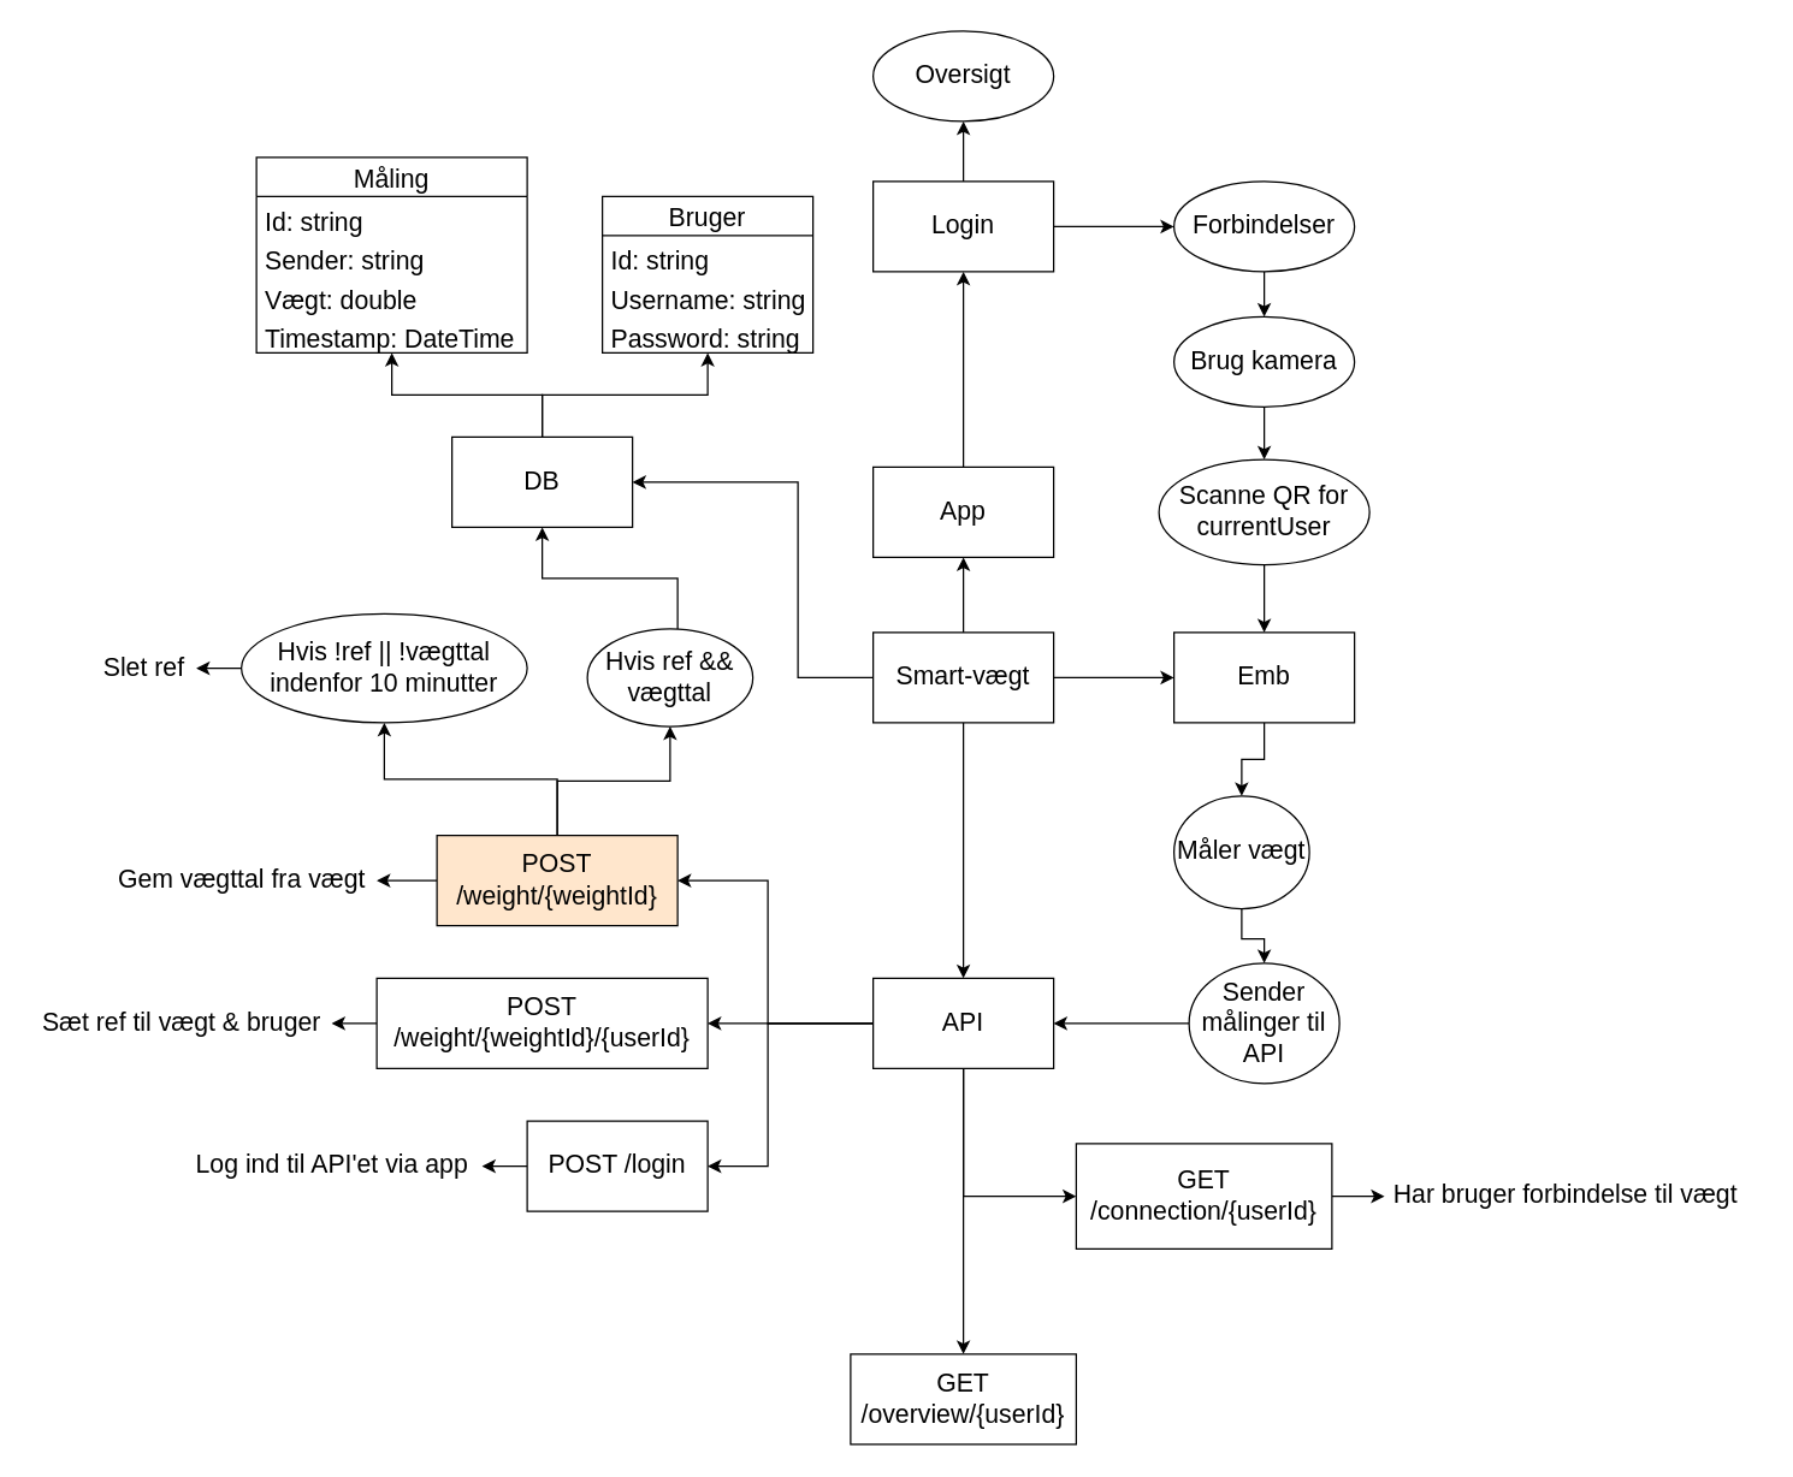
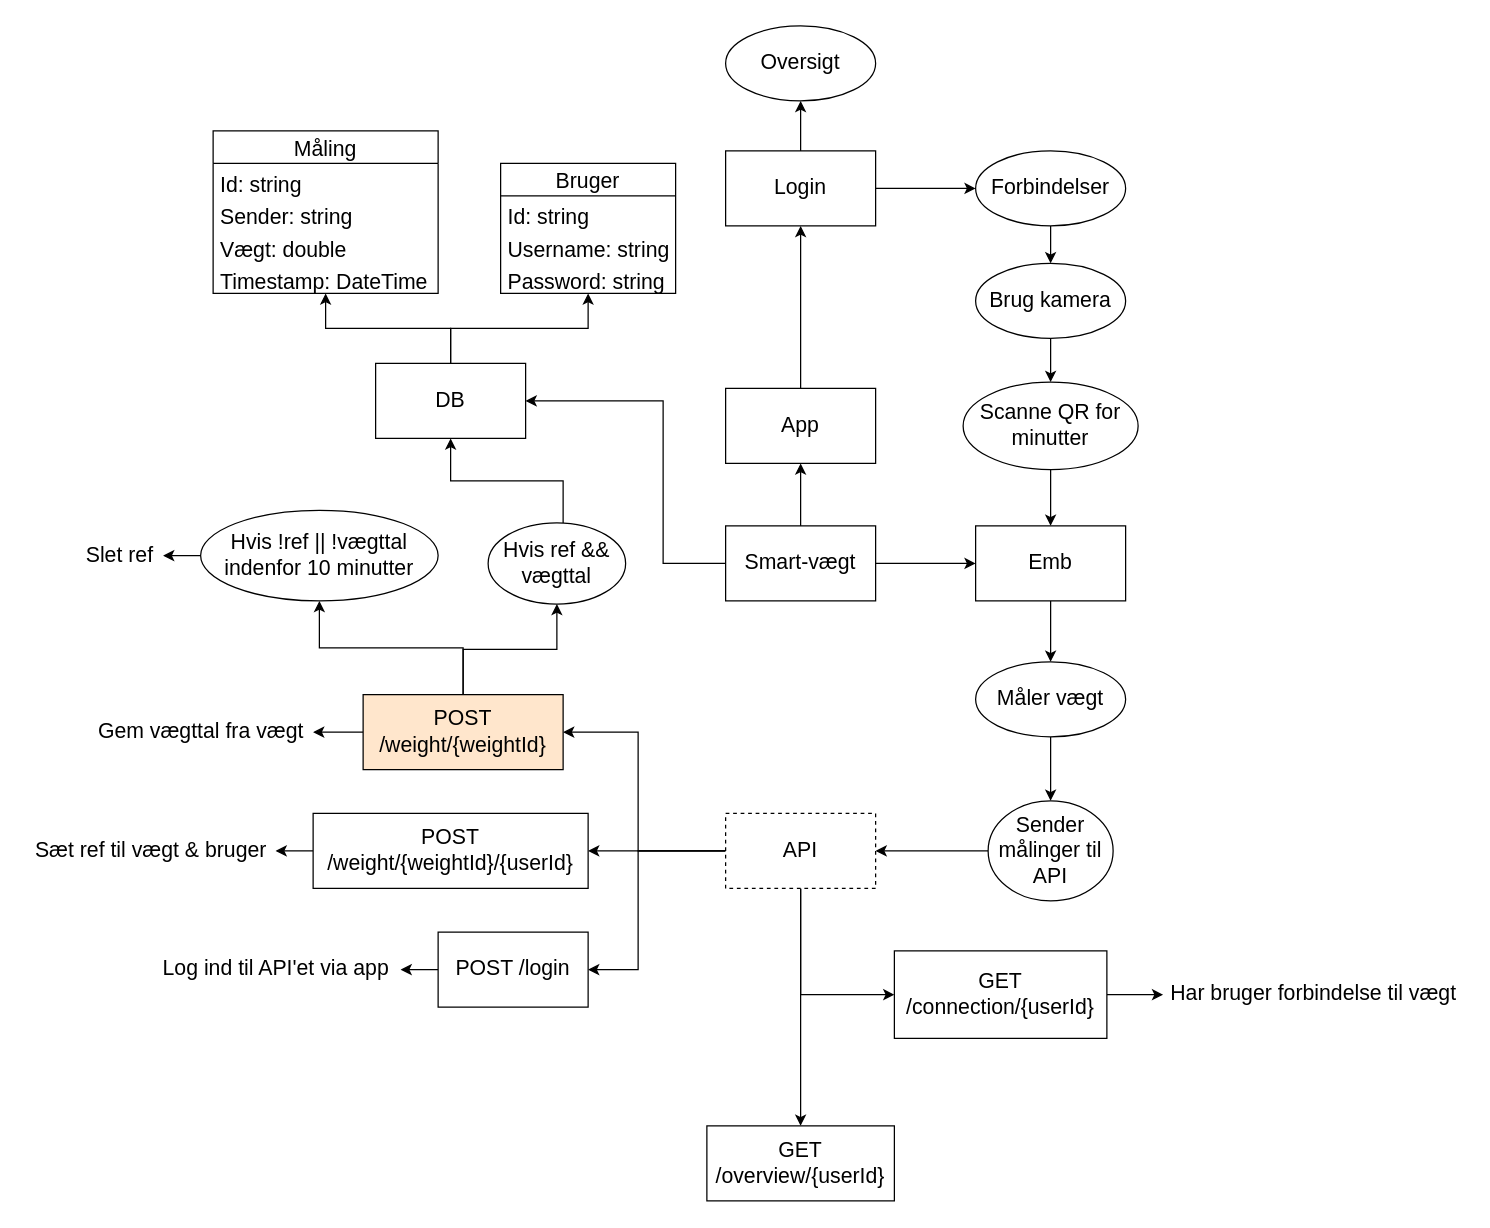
  <mxCell id="0" />
  <mxCell id="1" parent="0" />
  <mxCell id="2" value="" style="edgeStyle=orthogonalEdgeStyle;rounded=0;orthogonalLoop=1;jettySize=auto;html=1;fontSize=17;" parent="1" source="6" target="8" edge="1"><mxGeometry relative="1" as="geometry" /></mxCell>
  <mxCell id="3" value="" style="edgeStyle=orthogonalEdgeStyle;rounded=0;orthogonalLoop=1;jettySize=auto;html=1;fontSize=17;" parent="1" source="6" target="19" edge="1"><mxGeometry relative="1" as="geometry" /></mxCell>
- <mxCell id="4" value="" style="edgeStyle=orthogonalEdgeStyle;rounded=0;orthogonalLoop=1;jettySize=auto;html=1;fontSize=17;entryX=0.5;entryY=0;entryDx=0;entryDy=0;" parent="1" source="6" target="14" edge="1"><mxGeometry relative="1" as="geometry" /></mxCell>
  <mxCell id="5" value="" style="edgeStyle=orthogonalEdgeStyle;rounded=0;orthogonalLoop=1;jettySize=auto;html=1;fontSize=17;exitX=0;exitY=0.5;exitDx=0;exitDy=0;entryX=1;entryY=0.5;entryDx=0;entryDy=0;" parent="1" source="6" target="17" edge="1"><mxGeometry relative="1" as="geometry"><Array as="points"><mxPoint x="530" y="450" /><mxPoint x="530" y="320" /></Array></mxGeometry></mxCell>
  <mxCell id="6" value="&lt;font style=&quot;font-size: 17px&quot;&gt;Smart-vægt&lt;/font&gt;" style="whiteSpace=wrap;html=1;" parent="1" vertex="1"><mxGeometry x="580" y="420" width="120" height="60" as="geometry" /></mxCell>
  <mxCell id="7" value="" style="edgeStyle=orthogonalEdgeStyle;rounded=0;orthogonalLoop=1;jettySize=auto;html=1;fontSize=17;" parent="1" source="8" target="28" edge="1"><mxGeometry relative="1" as="geometry" /></mxCell>
  <mxCell id="8" value="App" style="whiteSpace=wrap;html=1;fontSize=17;" parent="1" vertex="1"><mxGeometry x="580" y="310" width="120" height="60" as="geometry" /></mxCell>
  <mxCell id="9" value="" style="edgeStyle=orthogonalEdgeStyle;rounded=0;orthogonalLoop=1;jettySize=auto;html=1;fontSize=17;entryX=1;entryY=0.5;entryDx=0;entryDy=0;" parent="1" source="14" target="37" edge="1"><mxGeometry relative="1" as="geometry" /></mxCell>
  <mxCell id="10" style="edgeStyle=orthogonalEdgeStyle;rounded=0;orthogonalLoop=1;jettySize=auto;html=1;entryX=1;entryY=0.5;entryDx=0;entryDy=0;fontSize=17;" parent="1" source="14" target="35" edge="1"><mxGeometry relative="1" as="geometry"><Array as="points"><mxPoint x="510" y="680" /><mxPoint x="510" y="775" /></Array></mxGeometry></mxCell>
  <mxCell id="11" value="" style="edgeStyle=orthogonalEdgeStyle;rounded=0;orthogonalLoop=1;jettySize=auto;html=1;fontSize=17;entryX=1;entryY=0.5;entryDx=0;entryDy=0;exitX=0;exitY=0.5;exitDx=0;exitDy=0;" parent="1" source="14" target="41" edge="1"><mxGeometry relative="1" as="geometry"><Array as="points"><mxPoint x="510" y="680" /><mxPoint x="510" y="585" /></Array></mxGeometry></mxCell>
  <mxCell id="12" value="" style="edgeStyle=orthogonalEdgeStyle;rounded=0;orthogonalLoop=1;jettySize=auto;html=1;fontSize=17;" parent="1" source="14" target="50" edge="1"><mxGeometry relative="1" as="geometry" /></mxCell>
  <mxCell id="13" style="edgeStyle=orthogonalEdgeStyle;rounded=0;orthogonalLoop=1;jettySize=auto;html=1;entryX=0;entryY=0.5;entryDx=0;entryDy=0;" edge="1" parent="1" source="14" target="61"><mxGeometry relative="1" as="geometry"><Array as="points"><mxPoint x="640" y="795" /></Array></mxGeometry></mxCell>
- <mxCell id="14" value="API" style="whiteSpace=wrap;html=1;fontSize=17;" parent="1" vertex="1"><mxGeometry x="580" y="650" width="120" height="60" as="geometry" /></mxCell>
+ <mxCell id="14" value="API" style="whiteSpace=wrap;html=1;fontSize=17;dashed=1;" parent="1" vertex="1"><mxGeometry x="580" y="650" width="120" height="60" as="geometry" /></mxCell>
  <mxCell id="15" style="edgeStyle=orthogonalEdgeStyle;rounded=0;orthogonalLoop=1;jettySize=auto;html=1;fontSize=17;" parent="1" source="17" target="55" edge="1"><mxGeometry relative="1" as="geometry" /></mxCell>
  <mxCell id="16" style="edgeStyle=orthogonalEdgeStyle;rounded=0;orthogonalLoop=1;jettySize=auto;html=1;fontSize=17;" parent="1" source="17" target="51" edge="1"><mxGeometry relative="1" as="geometry" /></mxCell>
  <mxCell id="17" value="DB" style="whiteSpace=wrap;html=1;fontSize=17;" parent="1" vertex="1"><mxGeometry x="300" y="290" width="120" height="60" as="geometry" /></mxCell>
  <mxCell id="18" value="" style="edgeStyle=orthogonalEdgeStyle;rounded=0;orthogonalLoop=1;jettySize=auto;html=1;fontSize=17;" parent="1" source="19" target="23" edge="1"><mxGeometry relative="1" as="geometry" /></mxCell>
  <mxCell id="19" value="Emb" style="whiteSpace=wrap;html=1;fontSize=17;" parent="1" vertex="1"><mxGeometry x="780" y="420" width="120" height="60" as="geometry" /></mxCell>
  <mxCell id="20" value="" style="edgeStyle=orthogonalEdgeStyle;rounded=0;orthogonalLoop=1;jettySize=auto;html=1;fontSize=17;" parent="1" source="21" target="19" edge="1"><mxGeometry relative="1" as="geometry" /></mxCell>
- <mxCell id="21" value="Scanne QR for currentUser" style="ellipse;whiteSpace=wrap;html=1;fontSize=17;" parent="1" vertex="1"><mxGeometry x="770" y="305" width="140" height="70" as="geometry" /></mxCell>
+ <mxCell id="21" value="Scanne QR for minutter" style="ellipse;whiteSpace=wrap;html=1;fontSize=17;" parent="1" vertex="1"><mxGeometry x="770" y="305" width="140" height="70" as="geometry" /></mxCell>
  <mxCell id="22" value="" style="edgeStyle=orthogonalEdgeStyle;rounded=0;orthogonalLoop=1;jettySize=auto;html=1;fontSize=17;" parent="1" source="23" target="25" edge="1"><mxGeometry relative="1" as="geometry" /></mxCell>
- <mxCell id="23" value="Måler vægt" style="ellipse;whiteSpace=wrap;html=1;fontSize=17;" parent="1" vertex="1"><mxGeometry x="780" y="528.75" width="90" height="75" as="geometry" /></mxCell>
+ <mxCell id="23" value="Måler vægt" style="ellipse;whiteSpace=wrap;html=1;fontSize=17;" parent="1" vertex="1"><mxGeometry x="780" y="528.75" width="120" height="60" as="geometry" /></mxCell>
  <mxCell id="24" value="" style="edgeStyle=orthogonalEdgeStyle;rounded=0;orthogonalLoop=1;jettySize=auto;html=1;fontSize=17;" parent="1" source="25" target="14" edge="1"><mxGeometry relative="1" as="geometry" /></mxCell>
  <mxCell id="25" value="Sender målinger til API" style="ellipse;whiteSpace=wrap;html=1;fontSize=17;" parent="1" vertex="1"><mxGeometry x="790" y="640" width="100" height="80" as="geometry" /></mxCell>
  <mxCell id="26" value="" style="edgeStyle=orthogonalEdgeStyle;rounded=0;orthogonalLoop=1;jettySize=auto;html=1;fontSize=17;" parent="1" source="28" target="29" edge="1"><mxGeometry relative="1" as="geometry" /></mxCell>
  <mxCell id="27" style="edgeStyle=orthogonalEdgeStyle;rounded=0;orthogonalLoop=1;jettySize=auto;html=1;entryX=0;entryY=0.5;entryDx=0;entryDy=0;fontSize=17;" parent="1" source="28" target="31" edge="1"><mxGeometry relative="1" as="geometry" /></mxCell>
  <mxCell id="28" value="Login" style="whiteSpace=wrap;html=1;fontSize=17;rounded=0;" parent="1" vertex="1"><mxGeometry x="580" y="120" width="120" height="60" as="geometry" /></mxCell>
  <mxCell id="29" value="Oversigt" style="ellipse;whiteSpace=wrap;html=1;fontSize=17;" parent="1" vertex="1"><mxGeometry x="580" y="20" width="120" height="60" as="geometry" /></mxCell>
  <mxCell id="30" value="" style="edgeStyle=orthogonalEdgeStyle;rounded=0;orthogonalLoop=1;jettySize=auto;html=1;fontSize=17;" parent="1" source="31" target="33" edge="1"><mxGeometry relative="1" as="geometry" /></mxCell>
  <mxCell id="31" value="Forbindelser" style="ellipse;whiteSpace=wrap;html=1;fontSize=17;" parent="1" vertex="1"><mxGeometry x="780" y="120" width="120" height="60" as="geometry" /></mxCell>
  <mxCell id="32" value="" style="edgeStyle=orthogonalEdgeStyle;rounded=0;orthogonalLoop=1;jettySize=auto;html=1;fontSize=17;" parent="1" source="33" target="21" edge="1"><mxGeometry relative="1" as="geometry" /></mxCell>
  <mxCell id="33" value="Brug kamera" style="ellipse;whiteSpace=wrap;html=1;fontSize=17;" parent="1" vertex="1"><mxGeometry x="780" y="210" width="120" height="60" as="geometry" /></mxCell>
  <mxCell id="34" value="" style="edgeStyle=orthogonalEdgeStyle;rounded=0;orthogonalLoop=1;jettySize=auto;html=1;fontSize=17;" parent="1" source="35" target="42" edge="1"><mxGeometry relative="1" as="geometry" /></mxCell>
  <mxCell id="35" value="POST /login" style="whiteSpace=wrap;html=1;fontSize=17;" parent="1" vertex="1"><mxGeometry x="350" y="745" width="120" height="60" as="geometry" /></mxCell>
  <mxCell id="36" value="" style="edgeStyle=orthogonalEdgeStyle;rounded=0;orthogonalLoop=1;jettySize=auto;html=1;fontSize=17;" parent="1" source="37" target="43" edge="1"><mxGeometry relative="1" as="geometry" /></mxCell>
  <mxCell id="37" value="POST /weight/{weightId}/{userId}" style="whiteSpace=wrap;html=1;fontSize=17;" parent="1" vertex="1"><mxGeometry x="250" y="650" width="220" height="60" as="geometry" /></mxCell>
  <mxCell id="38" value="" style="edgeStyle=orthogonalEdgeStyle;rounded=0;orthogonalLoop=1;jettySize=auto;html=1;fontSize=17;" parent="1" source="41" target="46" edge="1"><mxGeometry relative="1" as="geometry" /></mxCell>
  <mxCell id="39" style="edgeStyle=orthogonalEdgeStyle;rounded=0;orthogonalLoop=1;jettySize=auto;html=1;entryX=0.5;entryY=1;entryDx=0;entryDy=0;fontSize=17;" parent="1" source="41" target="48" edge="1"><mxGeometry relative="1" as="geometry" /></mxCell>
  <mxCell id="40" value="" style="edgeStyle=orthogonalEdgeStyle;rounded=0;orthogonalLoop=1;jettySize=auto;html=1;fontSize=17;" parent="1" source="41" target="44" edge="1"><mxGeometry relative="1" as="geometry" /></mxCell>
  <mxCell id="41" value="POST /weight/{weightId}" style="whiteSpace=wrap;html=1;fontSize=17;fillColor=#ffe6cc;" parent="1" vertex="1"><mxGeometry y="555" width="160" height="60" as="geometry" x="290" /></mxCell>
  <mxCell id="42" value="Log ind til API'et via app" style="text;html=1;align=center;verticalAlign=middle;resizable=0;points=[];autosize=1;strokeColor=none;fillColor=none;fontSize=17;" parent="1" vertex="1"><mxGeometry x="120" y="760" width="200" height="30" as="geometry" /></mxCell>
  <mxCell id="43" value="Sæt ref til vægt &amp;amp; bruger" style="text;html=1;align=center;verticalAlign=middle;resizable=0;points=[];autosize=1;strokeColor=none;fillColor=none;fontSize=17;" parent="1" vertex="1"><mxGeometry x="20" y="665" width="200" height="30" as="geometry" /></mxCell>
  <mxCell id="44" value="Gem vægttal fra vægt" style="text;html=1;align=center;verticalAlign=middle;resizable=0;points=[];autosize=1;strokeColor=none;fillColor=none;fontSize=17;" parent="1" vertex="1"><mxGeometry x="70" y="570" width="180" height="30" as="geometry" /></mxCell>
  <mxCell id="45" value="" style="edgeStyle=orthogonalEdgeStyle;rounded=0;orthogonalLoop=1;jettySize=auto;html=1;fontSize=17;" parent="1" source="46" target="17" edge="1"><mxGeometry relative="1" as="geometry"><Array as="points"><mxPoint x="450" y="384" /><mxPoint x="360" y="384" /></Array></mxGeometry></mxCell>
  <mxCell id="46" value="Hvis ref &amp;amp;&amp;amp; vægttal" style="ellipse;whiteSpace=wrap;html=1;fontSize=17;" parent="1" vertex="1"><mxGeometry x="390" y="417.5" width="110" height="65" as="geometry" /></mxCell>
  <mxCell id="47" value="" style="edgeStyle=orthogonalEdgeStyle;rounded=0;orthogonalLoop=1;jettySize=auto;html=1;fontSize=17;" parent="1" source="48" target="49" edge="1"><mxGeometry relative="1" as="geometry" /></mxCell>
  <mxCell id="48" value="Hvis !ref || !vægttal indenfor 10 minutter" style="ellipse;whiteSpace=wrap;html=1;fontSize=17;" parent="1" vertex="1"><mxGeometry x="160" y="407.5" width="190" height="72.5" as="geometry" /></mxCell>
  <mxCell id="49" value="Slet ref" style="text;html=1;align=center;verticalAlign=middle;resizable=0;points=[];autosize=1;strokeColor=none;fillColor=none;fontSize=17;" parent="1" vertex="1"><mxGeometry x="60" y="428.75" width="70" height="30" as="geometry" /></mxCell>
  <mxCell id="50" value="GET /overview/{userId}" style="whiteSpace=wrap;html=1;fontSize=17;" parent="1" vertex="1"><mxGeometry x="565" y="900" width="150" height="60" as="geometry" /></mxCell>
  <mxCell id="51" value="Bruger" style="swimlane;fontStyle=0;childLayout=stackLayout;horizontal=1;startSize=26;fillColor=none;horizontalStack=0;resizeParent=1;resizeParentMax=0;resizeLast=0;collapsible=1;marginBottom=0;fontSize=17;" parent="1" vertex="1"><mxGeometry x="400" y="130" width="140" height="104" as="geometry" /></mxCell>
  <mxCell id="52" value="Id: string" style="text;strokeColor=none;fillColor=none;align=left;verticalAlign=top;spacingLeft=4;spacingRight=4;overflow=hidden;rotatable=0;points=[[0,0.5],[1,0.5]];portConstraint=eastwest;fontSize=17;" parent="51" vertex="1"><mxGeometry y="26" width="140" height="26" as="geometry" /></mxCell>
  <mxCell id="53" value="Username: string" style="text;strokeColor=none;fillColor=none;align=left;verticalAlign=top;spacingLeft=4;spacingRight=4;overflow=hidden;rotatable=0;points=[[0,0.5],[1,0.5]];portConstraint=eastwest;fontSize=17;" parent="51" vertex="1"><mxGeometry y="52" width="140" height="26" as="geometry" /></mxCell>
  <mxCell id="54" value="Password: string" style="text;strokeColor=none;fillColor=none;align=left;verticalAlign=top;spacingLeft=4;spacingRight=4;overflow=hidden;rotatable=0;points=[[0,0.5],[1,0.5]];portConstraint=eastwest;fontSize=17;" parent="51" vertex="1"><mxGeometry y="78" width="140" height="26" as="geometry" /></mxCell>
  <mxCell id="55" value="Måling" style="swimlane;fontStyle=0;childLayout=stackLayout;horizontal=1;startSize=26;fillColor=none;horizontalStack=0;resizeParent=1;resizeParentMax=0;resizeLast=0;collapsible=1;marginBottom=0;fontSize=17;" parent="1" vertex="1"><mxGeometry x="170" y="104" width="180" height="130" as="geometry" /></mxCell>
  <mxCell id="56" value="Id: string" style="text;strokeColor=none;fillColor=none;align=left;verticalAlign=top;spacingLeft=4;spacingRight=4;overflow=hidden;rotatable=0;points=[[0,0.5],[1,0.5]];portConstraint=eastwest;fontSize=17;" parent="55" vertex="1"><mxGeometry y="26" width="180" height="26" as="geometry" /></mxCell>
  <mxCell id="57" value="Sender: string" style="text;strokeColor=none;fillColor=none;align=left;verticalAlign=top;spacingLeft=4;spacingRight=4;overflow=hidden;rotatable=0;points=[[0,0.5],[1,0.5]];portConstraint=eastwest;fontSize=17;" parent="55" vertex="1"><mxGeometry y="52" width="180" height="26" as="geometry" /></mxCell>
  <mxCell id="58" value="Vægt: double" style="text;strokeColor=none;fillColor=none;align=left;verticalAlign=top;spacingLeft=4;spacingRight=4;overflow=hidden;rotatable=0;points=[[0,0.5],[1,0.5]];portConstraint=eastwest;fontSize=17;" parent="55" vertex="1"><mxGeometry y="78" width="180" height="26" as="geometry" /></mxCell>
  <mxCell id="59" value="Timestamp: DateTime" style="text;strokeColor=none;fillColor=none;align=left;verticalAlign=top;spacingLeft=4;spacingRight=4;overflow=hidden;rotatable=0;points=[[0,0.5],[1,0.5]];portConstraint=eastwest;fontSize=17;" parent="55" vertex="1"><mxGeometry y="104" width="180" height="26" as="geometry" /></mxCell>
  <mxCell id="60" value="" style="edgeStyle=orthogonalEdgeStyle;rounded=0;orthogonalLoop=1;jettySize=auto;html=1;" edge="1" parent="1" source="61" target="62"><mxGeometry relative="1" as="geometry" /></mxCell>
  <mxCell id="61" value="GET /connection/{userId}" style="whiteSpace=wrap;html=1;fontSize=17;" vertex="1" parent="1"><mxGeometry x="715" y="760" width="170" height="70" as="geometry" /></mxCell>
- <mxCell id="62" value="Har bruger forbindelse til vægt" style="text;html=1;align=center;verticalAlign=middle;resizable=0;points=[];autosize=1;strokeColor=none;fillColor=none;fontSize=17;" vertex="1" parent="1"><mxGeometry x="920" y="780" width="240" height="30" as="geometry" /></mxCell>
+ <mxCell id="62" value="Har bruger forbindelse til vægt" style="text;html=1;align=center;verticalAlign=middle;resizable=0;points=[];autosize=1;strokeColor=none;fillColor=none;fontSize=17;" vertex="1" parent="1"><mxGeometry x="930" y="780" width="240" height="30" as="geometry" /></mxCell>
